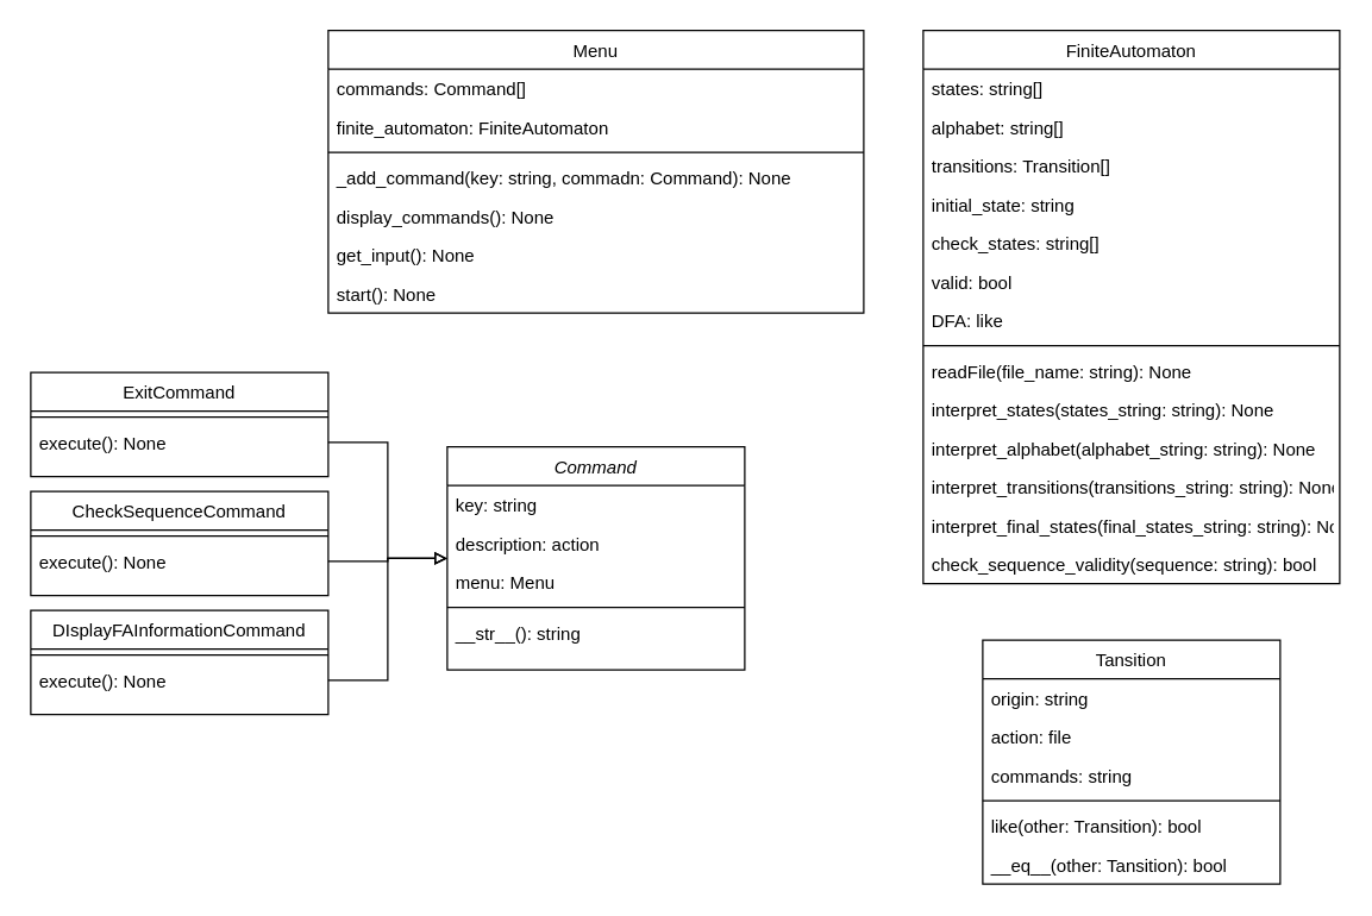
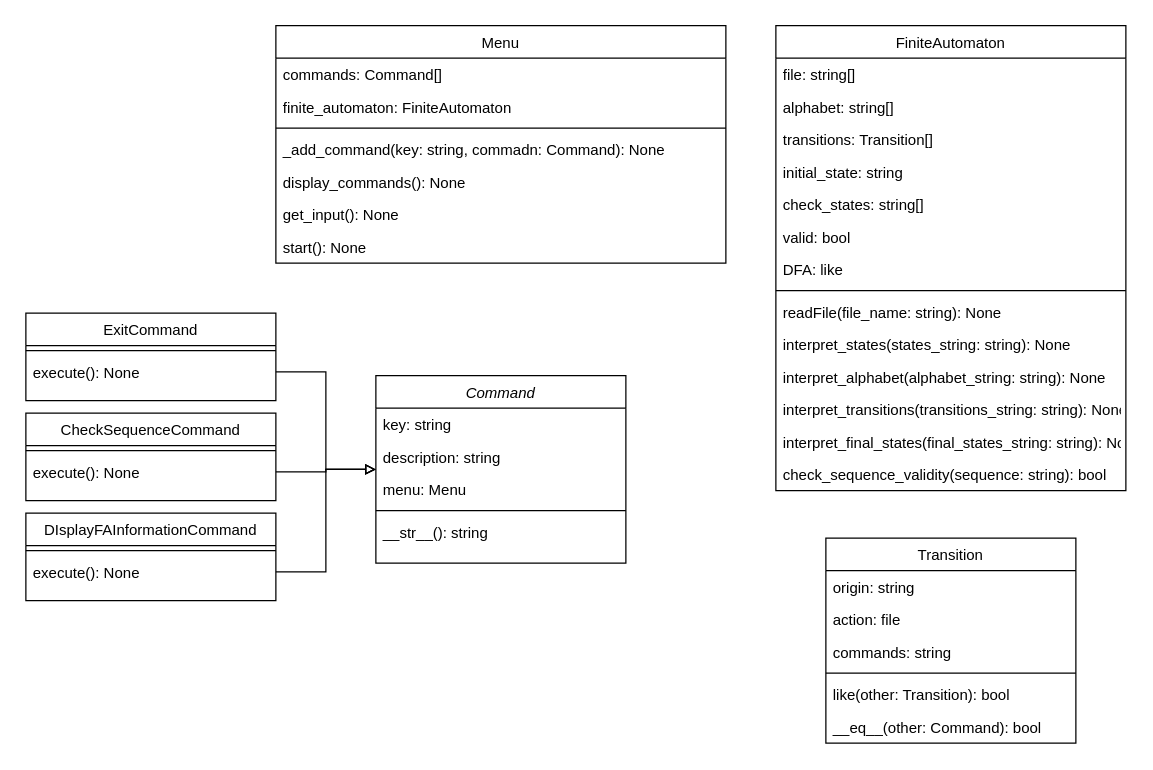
  <mxCell id="0" />
  <mxCell id="1" parent="0" />
  <mxCell id="2" value="FiniteAutomaton" style="swimlane;fontStyle=0;align=center;verticalAlign=top;childLayout=stackLayout;horizontal=1;startSize=26;horizontalStack=0;resizeParent=1;resizeLast=0;collapsible=1;marginBottom=0;rounded=0;shadow=0;strokeWidth=1;" parent="1" vertex="1"><mxGeometry x="620" y="20" width="280" height="372" as="geometry"><mxRectangle x="550" y="140" width="160" height="26" as="alternateBounds" /></mxGeometry></mxCell>
- <mxCell id="3" value="states: string[]" style="text;align=left;verticalAlign=top;spacingLeft=4;spacingRight=4;overflow=hidden;rotatable=0;points=[[0,0.5],[1,0.5]];portConstraint=eastwest;" parent="2" vertex="1"><mxGeometry y="26" width="280" height="26" as="geometry" /></mxCell>
+ <mxCell id="3" value="file: string[]" style="text;align=left;verticalAlign=top;spacingLeft=4;spacingRight=4;overflow=hidden;rotatable=0;points=[[0,0.5],[1,0.5]];portConstraint=eastwest;" parent="2" vertex="1"><mxGeometry y="26" width="280" height="26" as="geometry" /></mxCell>
  <mxCell id="4" value="alphabet: string[]" style="text;align=left;verticalAlign=top;spacingLeft=4;spacingRight=4;overflow=hidden;rotatable=0;points=[[0,0.5],[1,0.5]];portConstraint=eastwest;rounded=0;shadow=0;html=0;" parent="2" vertex="1"><mxGeometry y="52" width="280" height="26" as="geometry" /></mxCell>
  <mxCell id="5" value="transitions: Transition[]" style="text;align=left;verticalAlign=top;spacingLeft=4;spacingRight=4;overflow=hidden;rotatable=0;points=[[0,0.5],[1,0.5]];portConstraint=eastwest;rounded=0;shadow=0;html=0;" parent="2" vertex="1"><mxGeometry y="78" width="280" height="26" as="geometry" /></mxCell>
  <mxCell id="6" value="initial_state: string" style="text;align=left;verticalAlign=top;spacingLeft=4;spacingRight=4;overflow=hidden;rotatable=0;points=[[0,0.5],[1,0.5]];portConstraint=eastwest;rounded=0;shadow=0;html=0;" parent="2" vertex="1"><mxGeometry y="104" width="280" height="26" as="geometry" /></mxCell>
  <mxCell id="7" value="check_states: string[]" style="text;align=left;verticalAlign=top;spacingLeft=4;spacingRight=4;overflow=hidden;rotatable=0;points=[[0,0.5],[1,0.5]];portConstraint=eastwest;rounded=0;shadow=0;html=0;" parent="2" vertex="1"><mxGeometry y="130" width="280" height="26" as="geometry" /></mxCell>
  <mxCell id="8" value="valid: bool" style="text;align=left;verticalAlign=top;spacingLeft=4;spacingRight=4;overflow=hidden;rotatable=0;points=[[0,0.5],[1,0.5]];portConstraint=eastwest;rounded=0;shadow=0;html=0;" vertex="1" parent="2"><mxGeometry y="156" width="280" height="26" as="geometry" /></mxCell>
  <mxCell id="9" value="DFA: like" style="text;align=left;verticalAlign=top;spacingLeft=4;spacingRight=4;overflow=hidden;rotatable=0;points=[[0,0.5],[1,0.5]];portConstraint=eastwest;rounded=0;shadow=0;html=0;" vertex="1" parent="2"><mxGeometry y="182" width="280" height="26" as="geometry" /></mxCell>
  <mxCell id="10" value="" style="line;html=1;strokeWidth=1;align=left;verticalAlign=middle;spacingTop=-1;spacingLeft=3;spacingRight=3;rotatable=0;labelPosition=right;points=[];portConstraint=eastwest;" parent="2" vertex="1"><mxGeometry y="208" width="280" height="8" as="geometry" /></mxCell>
  <mxCell id="11" value="readFile(file_name: string): None" style="text;align=left;verticalAlign=top;spacingLeft=4;spacingRight=4;overflow=hidden;rotatable=0;points=[[0,0.5],[1,0.5]];portConstraint=eastwest;" parent="2" vertex="1"><mxGeometry y="216" width="280" height="26" as="geometry" /></mxCell>
  <mxCell id="12" value="interpret_states(states_string: string): None" style="text;align=left;verticalAlign=top;spacingLeft=4;spacingRight=4;overflow=hidden;rotatable=0;points=[[0,0.5],[1,0.5]];portConstraint=eastwest;" parent="2" vertex="1"><mxGeometry y="242" width="280" height="26" as="geometry" /></mxCell>
  <mxCell id="13" value="interpret_alphabet(alphabet_string: string): None" style="text;align=left;verticalAlign=top;spacingLeft=4;spacingRight=4;overflow=hidden;rotatable=0;points=[[0,0.5],[1,0.5]];portConstraint=eastwest;" vertex="1" parent="2"><mxGeometry y="268" width="280" height="26" as="geometry" /></mxCell>
  <mxCell id="14" value="interpret_transitions(transitions_string: string): None" style="text;align=left;verticalAlign=top;spacingLeft=4;spacingRight=4;overflow=hidden;rotatable=0;points=[[0,0.5],[1,0.5]];portConstraint=eastwest;" vertex="1" parent="2"><mxGeometry y="294" width="280" height="26" as="geometry" /></mxCell>
  <mxCell id="15" value="interpret_final_states(final_states_string: string): None" style="text;align=left;verticalAlign=top;spacingLeft=4;spacingRight=4;overflow=hidden;rotatable=0;points=[[0,0.5],[1,0.5]];portConstraint=eastwest;" vertex="1" parent="2"><mxGeometry y="320" width="280" height="26" as="geometry" /></mxCell>
  <mxCell id="16" value="check_sequence_validity(sequence: string): bool" style="text;align=left;verticalAlign=top;spacingLeft=4;spacingRight=4;overflow=hidden;rotatable=0;points=[[0,0.5],[1,0.5]];portConstraint=eastwest;" vertex="1" parent="2"><mxGeometry y="346" width="280" height="26" as="geometry" /></mxCell>
- <mxCell id="17" value="Tansition" style="swimlane;fontStyle=0;align=center;verticalAlign=top;childLayout=stackLayout;horizontal=1;startSize=26;horizontalStack=0;resizeParent=1;resizeLast=0;collapsible=1;marginBottom=0;rounded=0;shadow=0;strokeWidth=1;" vertex="1" parent="1"><mxGeometry x="660" y="430" width="200" height="164" as="geometry"><mxRectangle x="550" y="140" width="160" height="26" as="alternateBounds" /></mxGeometry></mxCell>
+ <mxCell id="17" value="Transition" style="swimlane;fontStyle=0;align=center;verticalAlign=top;childLayout=stackLayout;horizontal=1;startSize=26;horizontalStack=0;resizeParent=1;resizeLast=0;collapsible=1;marginBottom=0;rounded=0;shadow=0;strokeWidth=1;" vertex="1" parent="1"><mxGeometry x="660" y="430" width="200" height="164" as="geometry"><mxRectangle x="550" y="140" width="160" height="26" as="alternateBounds" /></mxGeometry></mxCell>
  <mxCell id="18" value="origin: string" style="text;align=left;verticalAlign=top;spacingLeft=4;spacingRight=4;overflow=hidden;rotatable=0;points=[[0,0.5],[1,0.5]];portConstraint=eastwest;" vertex="1" parent="17"><mxGeometry y="26" width="200" height="26" as="geometry" /></mxCell>
  <mxCell id="19" value="action: file" style="text;align=left;verticalAlign=top;spacingLeft=4;spacingRight=4;overflow=hidden;rotatable=0;points=[[0,0.5],[1,0.5]];portConstraint=eastwest;" vertex="1" parent="17"><mxGeometry y="52" width="200" height="26" as="geometry" /></mxCell>
  <mxCell id="20" value="commands: string" style="text;align=left;verticalAlign=top;spacingLeft=4;spacingRight=4;overflow=hidden;rotatable=0;points=[[0,0.5],[1,0.5]];portConstraint=eastwest;" vertex="1" parent="17"><mxGeometry y="78" width="200" height="26" as="geometry" /></mxCell>
  <mxCell id="21" value="" style="line;html=1;strokeWidth=1;align=left;verticalAlign=middle;spacingTop=-1;spacingLeft=3;spacingRight=3;rotatable=0;labelPosition=right;points=[];portConstraint=eastwest;" vertex="1" parent="17"><mxGeometry y="104" width="200" height="8" as="geometry" /></mxCell>
  <mxCell id="22" value="like(other: Transition): bool" style="text;align=left;verticalAlign=top;spacingLeft=4;spacingRight=4;overflow=hidden;rotatable=0;points=[[0,0.5],[1,0.5]];portConstraint=eastwest;" vertex="1" parent="17"><mxGeometry y="112" width="200" height="26" as="geometry" /></mxCell>
- <mxCell id="23" value="__eq__(other: Tansition): bool" style="text;align=left;verticalAlign=top;spacingLeft=4;spacingRight=4;overflow=hidden;rotatable=0;points=[[0,0.5],[1,0.5]];portConstraint=eastwest;" vertex="1" parent="17"><mxGeometry y="138" width="200" height="26" as="geometry" /></mxCell>
+ <mxCell id="23" value="__eq__(other: Command): bool" style="text;align=left;verticalAlign=top;spacingLeft=4;spacingRight=4;overflow=hidden;rotatable=0;points=[[0,0.5],[1,0.5]];portConstraint=eastwest;" vertex="1" parent="17"><mxGeometry y="138" width="200" height="26" as="geometry" /></mxCell>
  <mxCell id="24" value="Menu" style="swimlane;fontStyle=0;align=center;verticalAlign=top;childLayout=stackLayout;horizontal=1;startSize=26;horizontalStack=0;resizeParent=1;resizeLast=0;collapsible=1;marginBottom=0;rounded=0;shadow=0;strokeWidth=1;" vertex="1" parent="1"><mxGeometry x="220" y="20" width="360" height="190" as="geometry"><mxRectangle x="550" y="140" width="160" height="26" as="alternateBounds" /></mxGeometry></mxCell>
  <mxCell id="25" value="commands: Command[]" style="text;align=left;verticalAlign=top;spacingLeft=4;spacingRight=4;overflow=hidden;rotatable=0;points=[[0,0.5],[1,0.5]];portConstraint=eastwest;" vertex="1" parent="24"><mxGeometry y="26" width="360" height="26" as="geometry" /></mxCell>
  <mxCell id="26" value="finite_automaton: FiniteAutomaton" style="text;align=left;verticalAlign=top;spacingLeft=4;spacingRight=4;overflow=hidden;rotatable=0;points=[[0,0.5],[1,0.5]];portConstraint=eastwest;" vertex="1" parent="24"><mxGeometry y="52" width="360" height="26" as="geometry" /></mxCell>
  <mxCell id="27" value="" style="line;html=1;strokeWidth=1;align=left;verticalAlign=middle;spacingTop=-1;spacingLeft=3;spacingRight=3;rotatable=0;labelPosition=right;points=[];portConstraint=eastwest;" vertex="1" parent="24"><mxGeometry y="78" width="360" height="8" as="geometry" /></mxCell>
  <mxCell id="28" value="_add_command(key: string, commadn: Command): None" style="text;align=left;verticalAlign=top;spacingLeft=4;spacingRight=4;overflow=hidden;rotatable=0;points=[[0,0.5],[1,0.5]];portConstraint=eastwest;" vertex="1" parent="24"><mxGeometry y="86" width="360" height="26" as="geometry" /></mxCell>
  <mxCell id="29" value="display_commands(): None" style="text;align=left;verticalAlign=top;spacingLeft=4;spacingRight=4;overflow=hidden;rotatable=0;points=[[0,0.5],[1,0.5]];portConstraint=eastwest;" vertex="1" parent="24"><mxGeometry y="112" width="360" height="26" as="geometry" /></mxCell>
  <mxCell id="30" value="get_input(): None" style="text;align=left;verticalAlign=top;spacingLeft=4;spacingRight=4;overflow=hidden;rotatable=0;points=[[0,0.5],[1,0.5]];portConstraint=eastwest;" vertex="1" parent="24"><mxGeometry y="138" width="360" height="26" as="geometry" /></mxCell>
  <mxCell id="31" value="start(): None" style="text;align=left;verticalAlign=top;spacingLeft=4;spacingRight=4;overflow=hidden;rotatable=0;points=[[0,0.5],[1,0.5]];portConstraint=eastwest;" vertex="1" parent="24"><mxGeometry y="164" width="360" height="26" as="geometry" /></mxCell>
  <mxCell id="32" value="Command" style="swimlane;fontStyle=2;align=center;verticalAlign=top;childLayout=stackLayout;horizontal=1;startSize=26;horizontalStack=0;resizeParent=1;resizeLast=0;collapsible=1;marginBottom=0;rounded=0;shadow=0;strokeWidth=1;" vertex="1" parent="1"><mxGeometry x="300" y="300" width="200" height="150" as="geometry"><mxRectangle x="550" y="140" width="160" height="26" as="alternateBounds" /></mxGeometry></mxCell>
  <mxCell id="33" value="key: string" style="text;align=left;verticalAlign=top;spacingLeft=4;spacingRight=4;overflow=hidden;rotatable=0;points=[[0,0.5],[1,0.5]];portConstraint=eastwest;" vertex="1" parent="32"><mxGeometry y="26" width="200" height="26" as="geometry" /></mxCell>
- <mxCell id="34" value="description: action" style="text;align=left;verticalAlign=top;spacingLeft=4;spacingRight=4;overflow=hidden;rotatable=0;points=[[0,0.5],[1,0.5]];portConstraint=eastwest;" vertex="1" parent="32"><mxGeometry y="52" width="200" height="26" as="geometry" /></mxCell>
+ <mxCell id="34" value="description: string" style="text;align=left;verticalAlign=top;spacingLeft=4;spacingRight=4;overflow=hidden;rotatable=0;points=[[0,0.5],[1,0.5]];portConstraint=eastwest;" vertex="1" parent="32"><mxGeometry y="52" width="200" height="26" as="geometry" /></mxCell>
  <mxCell id="35" value="menu: Menu" style="text;align=left;verticalAlign=top;spacingLeft=4;spacingRight=4;overflow=hidden;rotatable=0;points=[[0,0.5],[1,0.5]];portConstraint=eastwest;" vertex="1" parent="32"><mxGeometry y="78" width="200" height="26" as="geometry" /></mxCell>
  <mxCell id="36" value="" style="line;html=1;strokeWidth=1;align=left;verticalAlign=middle;spacingTop=-1;spacingLeft=3;spacingRight=3;rotatable=0;labelPosition=right;points=[];portConstraint=eastwest;" vertex="1" parent="32"><mxGeometry y="104" width="200" height="8" as="geometry" /></mxCell>
  <mxCell id="37" value="__str__(): string" style="text;align=left;verticalAlign=top;spacingLeft=4;spacingRight=4;overflow=hidden;rotatable=0;points=[[0,0.5],[1,0.5]];portConstraint=eastwest;" vertex="1" parent="32"><mxGeometry y="112" width="200" height="26" as="geometry" /></mxCell>
  <mxCell id="38" value="ExitCommand" style="swimlane;fontStyle=0;align=center;verticalAlign=top;childLayout=stackLayout;horizontal=1;startSize=26;horizontalStack=0;resizeParent=1;resizeLast=0;collapsible=1;marginBottom=0;rounded=0;shadow=0;strokeWidth=1;" vertex="1" parent="1"><mxGeometry x="20" y="250" width="200" height="70" as="geometry"><mxRectangle x="550" y="140" width="160" height="26" as="alternateBounds" /></mxGeometry></mxCell>
  <mxCell id="39" value="" style="line;html=1;strokeWidth=1;align=left;verticalAlign=middle;spacingTop=-1;spacingLeft=3;spacingRight=3;rotatable=0;labelPosition=right;points=[];portConstraint=eastwest;" vertex="1" parent="38"><mxGeometry y="26" width="200" height="8" as="geometry" /></mxCell>
  <mxCell id="40" value="execute(): None" style="text;align=left;verticalAlign=top;spacingLeft=4;spacingRight=4;overflow=hidden;rotatable=0;points=[[0,0.5],[1,0.5]];portConstraint=eastwest;" vertex="1" parent="38"><mxGeometry y="34" width="200" height="26" as="geometry" /></mxCell>
  <mxCell id="41" value="CheckSequenceCommand" style="swimlane;fontStyle=0;align=center;verticalAlign=top;childLayout=stackLayout;horizontal=1;startSize=26;horizontalStack=0;resizeParent=1;resizeLast=0;collapsible=1;marginBottom=0;rounded=0;shadow=0;strokeWidth=1;" vertex="1" parent="1"><mxGeometry x="20" y="330" width="200" height="70" as="geometry"><mxRectangle x="550" y="140" width="160" height="26" as="alternateBounds" /></mxGeometry></mxCell>
  <mxCell id="42" value="" style="line;html=1;strokeWidth=1;align=left;verticalAlign=middle;spacingTop=-1;spacingLeft=3;spacingRight=3;rotatable=0;labelPosition=right;points=[];portConstraint=eastwest;" vertex="1" parent="41"><mxGeometry y="26" width="200" height="8" as="geometry" /></mxCell>
  <mxCell id="43" value="execute(): None" style="text;align=left;verticalAlign=top;spacingLeft=4;spacingRight=4;overflow=hidden;rotatable=0;points=[[0,0.5],[1,0.5]];portConstraint=eastwest;" vertex="1" parent="41"><mxGeometry y="34" width="200" height="26" as="geometry" /></mxCell>
  <mxCell id="44" value="DIsplayFAInformationCommand" style="swimlane;fontStyle=0;align=center;verticalAlign=top;childLayout=stackLayout;horizontal=1;startSize=26;horizontalStack=0;resizeParent=1;resizeLast=0;collapsible=1;marginBottom=0;rounded=0;shadow=0;strokeWidth=1;" vertex="1" parent="1"><mxGeometry x="20" y="410" width="200" height="70" as="geometry"><mxRectangle x="550" y="140" width="160" height="26" as="alternateBounds" /></mxGeometry></mxCell>
  <mxCell id="45" value="" style="line;html=1;strokeWidth=1;align=left;verticalAlign=middle;spacingTop=-1;spacingLeft=3;spacingRight=3;rotatable=0;labelPosition=right;points=[];portConstraint=eastwest;" vertex="1" parent="44"><mxGeometry y="26" width="200" height="8" as="geometry" /></mxCell>
  <mxCell id="46" value="execute(): None" style="text;align=left;verticalAlign=top;spacingLeft=4;spacingRight=4;overflow=hidden;rotatable=0;points=[[0,0.5],[1,0.5]];portConstraint=eastwest;" vertex="1" parent="44"><mxGeometry y="34" width="200" height="26" as="geometry" /></mxCell>
  <mxCell id="47" style="edgeStyle=orthogonalEdgeStyle;rounded=0;orthogonalLoop=1;jettySize=auto;html=1;exitX=1;exitY=0.5;exitDx=0;exitDy=0;endArrow=block;endFill=0;" edge="1" parent="1" source="40" target="32"><mxGeometry relative="1" as="geometry" /></mxCell>
  <mxCell id="48" style="edgeStyle=orthogonalEdgeStyle;rounded=0;orthogonalLoop=1;jettySize=auto;html=1;exitX=1;exitY=0.5;exitDx=0;exitDy=0;endArrow=block;endFill=0;" edge="1" parent="1" source="43" target="32"><mxGeometry relative="1" as="geometry" /></mxCell>
  <mxCell id="49" style="edgeStyle=orthogonalEdgeStyle;rounded=0;orthogonalLoop=1;jettySize=auto;html=1;exitX=1;exitY=0.5;exitDx=0;exitDy=0;endArrow=block;endFill=0;" edge="1" parent="1" source="46" target="32"><mxGeometry relative="1" as="geometry"><mxPoint x="260" y="375" as="targetPoint" /></mxGeometry></mxCell>
